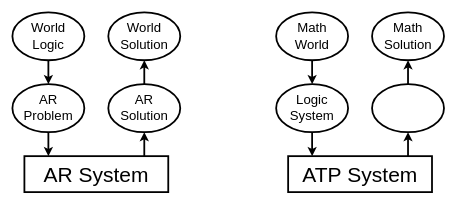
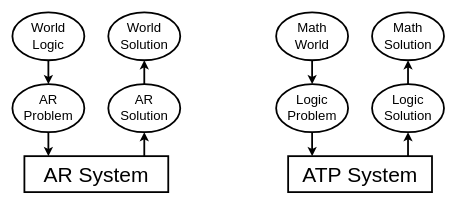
  <mxCell id="0" />
  <mxCell id="1" parent="0" />
  <mxCell id="2" value="" style="ellipse;whiteSpace=wrap;html=1;strokeWidth=3;" parent="1" vertex="1"><mxGeometry x="20" y="20" width="120" height="80" as="geometry" /></mxCell>
  <mxCell id="3" value="&lt;font style=&quot;font-size: 22px;&quot;&gt;World&lt;/font&gt;&lt;div&gt;&lt;font style=&quot;font-size: 22px;&quot;&gt;Logic&lt;/font&gt;&lt;/div&gt;" style="text;strokeColor=none;align=center;fillColor=none;html=1;verticalAlign=middle;whiteSpace=wrap;rounded=0;" parent="1" vertex="1"><mxGeometry x="30" y="30" width="100" height="60" as="geometry" /></mxCell>
  <mxCell id="4" value="" style="ellipse;whiteSpace=wrap;html=1;strokeWidth=3;" parent="1" vertex="1"><mxGeometry x="20" y="140" width="120" height="80" as="geometry" /></mxCell>
  <mxCell id="5" value="&lt;span style=&quot;font-size: 22px;&quot;&gt;AR&lt;/span&gt;&lt;br&gt;&lt;div&gt;&lt;font style=&quot;font-size: 22px;&quot;&gt;Problem&lt;/font&gt;&lt;/div&gt;" style="text;strokeColor=none;align=center;fillColor=none;html=1;verticalAlign=middle;whiteSpace=wrap;rounded=0;" parent="1" vertex="1"><mxGeometry x="30" y="150" width="100" height="60" as="geometry" /></mxCell>
  <mxCell id="6" value="" style="ellipse;whiteSpace=wrap;html=1;strokeWidth=3;" parent="1" vertex="1"><mxGeometry x="180" y="140" width="120" height="80" as="geometry" /></mxCell>
  <mxCell id="7" value="&lt;font style=&quot;font-size: 22px;&quot;&gt;AR&lt;/font&gt;&lt;div&gt;&lt;font style=&quot;font-size: 22px;&quot;&gt;Solution&lt;/font&gt;&lt;/div&gt;" style="text;strokeColor=none;align=center;fillColor=none;html=1;verticalAlign=middle;whiteSpace=wrap;rounded=0;" parent="1" vertex="1"><mxGeometry x="190" y="150" width="100" height="60" as="geometry" /></mxCell>
  <mxCell id="8" value="" style="ellipse;whiteSpace=wrap;html=1;strokeWidth=3;" parent="1" vertex="1"><mxGeometry x="180" y="20" width="120" height="80" as="geometry" /></mxCell>
  <mxCell id="9" value="&lt;font style=&quot;font-size: 22px;&quot;&gt;World&lt;/font&gt;&lt;div&gt;&lt;font style=&quot;font-size: 22px;&quot;&gt;Solution&lt;/font&gt;&lt;/div&gt;" style="text;strokeColor=none;align=center;fillColor=none;html=1;verticalAlign=middle;whiteSpace=wrap;rounded=0;" parent="1" vertex="1"><mxGeometry x="190" y="30" width="100" height="60" as="geometry" /></mxCell>
  <mxCell id="10" value="" style="rounded=0;whiteSpace=wrap;html=1;strokeWidth=3;" parent="1" vertex="1"><mxGeometry x="40" y="260" width="240" height="60" as="geometry" /></mxCell>
  <mxCell id="11" value="&lt;font style=&quot;font-size: 35px;&quot;&gt;&lt;font style=&quot;&quot;&gt;AR&amp;nbsp;&lt;/font&gt;&lt;span style=&quot;background-color: transparent; color: light-dark(rgb(0, 0, 0), rgb(255, 255, 255));&quot;&gt;System&lt;/span&gt;&lt;/font&gt;" style="text;strokeColor=none;align=center;fillColor=none;html=1;verticalAlign=middle;whiteSpace=wrap;rounded=0;" parent="1" vertex="1"><mxGeometry x="90" y="260" width="140" height="60" as="geometry" /></mxCell>
  <mxCell id="12" value="" style="endArrow=classic;html=1;rounded=0;strokeWidth=3;exitX=0.5;exitY=1;exitDx=0;exitDy=0;entryX=0.5;entryY=0;entryDx=0;entryDy=0;" parent="1" source="2" target="4" edge="1"><mxGeometry width="50" height="50" relative="1" as="geometry"><mxPoint x="380" y="450" as="sourcePoint" /><mxPoint x="430" y="400" as="targetPoint" /></mxGeometry></mxCell>
  <mxCell id="13" value="" style="endArrow=classic;html=1;rounded=0;strokeWidth=3;exitX=0.5;exitY=1;exitDx=0;exitDy=0;" parent="1" source="4" edge="1"><mxGeometry width="50" height="50" relative="1" as="geometry"><mxPoint x="80" y="360" as="sourcePoint" /><mxPoint x="80" y="260" as="targetPoint" /></mxGeometry></mxCell>
  <mxCell id="14" value="" style="endArrow=classic;html=1;rounded=0;strokeWidth=3;entryX=0.5;entryY=1;entryDx=0;entryDy=0;" parent="1" target="6" edge="1"><mxGeometry width="50" height="50" relative="1" as="geometry"><mxPoint x="240" y="260" as="sourcePoint" /><mxPoint x="90" y="270" as="targetPoint" /></mxGeometry></mxCell>
  <mxCell id="15" value="" style="endArrow=classic;html=1;rounded=0;strokeWidth=3;exitX=0.5;exitY=0;exitDx=0;exitDy=0;entryX=0.5;entryY=1;entryDx=0;entryDy=0;" parent="1" source="6" target="8" edge="1"><mxGeometry width="50" height="50" relative="1" as="geometry"><mxPoint x="90" y="110" as="sourcePoint" /><mxPoint x="90" y="150" as="targetPoint" /></mxGeometry></mxCell>
  <mxCell id="16" value="" style="ellipse;whiteSpace=wrap;html=1;strokeWidth=3;" parent="1" vertex="1"><mxGeometry x="460" y="20" width="120" height="80" as="geometry" /></mxCell>
  <mxCell id="17" value="&lt;font style=&quot;font-size: 22px;&quot;&gt;Math&lt;/font&gt;&lt;div&gt;&lt;font style=&quot;font-size: 22px;&quot;&gt;World&lt;/font&gt;&lt;/div&gt;" style="text;strokeColor=none;align=center;fillColor=none;html=1;verticalAlign=middle;whiteSpace=wrap;rounded=0;" parent="1" vertex="1"><mxGeometry x="470" y="30" width="100" height="60" as="geometry" /></mxCell>
  <mxCell id="18" value="" style="ellipse;whiteSpace=wrap;html=1;strokeWidth=3;" parent="1" vertex="1"><mxGeometry x="460" y="140" width="120" height="80" as="geometry" /></mxCell>
- <mxCell id="19" value="&lt;span style=&quot;font-size: 22px;&quot;&gt;Logic&lt;/span&gt;&lt;br&gt;&lt;div&gt;&lt;font style=&quot;font-size: 22px;&quot;&gt;System&lt;/font&gt;&lt;/div&gt;" style="text;strokeColor=none;align=center;fillColor=none;html=1;verticalAlign=middle;whiteSpace=wrap;rounded=0;" parent="1" vertex="1"><mxGeometry x="470" y="150" width="100" height="60" as="geometry" /></mxCell>
+ <mxCell id="19" value="&lt;span style=&quot;font-size: 22px;&quot;&gt;Logic&lt;/span&gt;&lt;br&gt;&lt;div&gt;&lt;font style=&quot;font-size: 22px;&quot;&gt;Problem&lt;/font&gt;&lt;/div&gt;" style="text;strokeColor=none;align=center;fillColor=none;html=1;verticalAlign=middle;whiteSpace=wrap;rounded=0;" parent="1" vertex="1"><mxGeometry x="470" y="150" width="100" height="60" as="geometry" /></mxCell>
  <mxCell id="20" value="" style="ellipse;whiteSpace=wrap;html=1;strokeWidth=3;" parent="1" vertex="1"><mxGeometry x="620" y="140" width="120" height="80" as="geometry" /></mxCell>
+ <mxCell id="21" value="&lt;font style=&quot;font-size: 22px;&quot;&gt;Logic&lt;/font&gt;&lt;div&gt;&lt;font style=&quot;font-size: 22px;&quot;&gt;Solution&lt;/font&gt;&lt;/div&gt;" style="text;strokeColor=none;align=center;fillColor=none;html=1;verticalAlign=middle;whiteSpace=wrap;rounded=0;" parent="1" vertex="1"><mxGeometry x="630" y="150" width="100" height="60" as="geometry" /></mxCell>
  <mxCell id="22" value="" style="ellipse;whiteSpace=wrap;html=1;strokeWidth=3;" parent="1" vertex="1"><mxGeometry x="620" y="20" width="120" height="80" as="geometry" /></mxCell>
  <mxCell id="23" value="&lt;font style=&quot;font-size: 22px;&quot;&gt;Math&lt;/font&gt;&lt;div&gt;&lt;font style=&quot;font-size: 22px;&quot;&gt;Solution&lt;/font&gt;&lt;/div&gt;" style="text;strokeColor=none;align=center;fillColor=none;html=1;verticalAlign=middle;whiteSpace=wrap;rounded=0;" parent="1" vertex="1"><mxGeometry x="630" y="30" width="100" height="60" as="geometry" /></mxCell>
  <mxCell id="24" value="" style="rounded=0;whiteSpace=wrap;html=1;strokeWidth=3;" parent="1" vertex="1"><mxGeometry x="480" y="260" width="240" height="60" as="geometry" /></mxCell>
  <mxCell id="25" value="&lt;font style=&quot;font-size: 35px;&quot;&gt;&lt;font style=&quot;&quot;&gt;ATP&amp;nbsp;&lt;/font&gt;&lt;span style=&quot;background-color: transparent; color: light-dark(rgb(0, 0, 0), rgb(255, 255, 255));&quot;&gt;System&lt;/span&gt;&lt;/font&gt;" style="text;strokeColor=none;align=center;fillColor=none;html=1;verticalAlign=middle;whiteSpace=wrap;rounded=0;" parent="1" vertex="1"><mxGeometry x="530" y="260" width="140" height="60" as="geometry" /></mxCell>
  <mxCell id="26" value="" style="endArrow=classic;html=1;rounded=0;strokeWidth=3;exitX=0.5;exitY=1;exitDx=0;exitDy=0;entryX=0.5;entryY=0;entryDx=0;entryDy=0;" parent="1" source="16" target="18" edge="1"><mxGeometry width="50" height="50" relative="1" as="geometry"><mxPoint x="820" y="450" as="sourcePoint" /><mxPoint x="870" y="400" as="targetPoint" /></mxGeometry></mxCell>
  <mxCell id="27" value="" style="endArrow=classic;html=1;rounded=0;strokeWidth=3;exitX=0.5;exitY=1;exitDx=0;exitDy=0;" parent="1" source="18" edge="1"><mxGeometry width="50" height="50" relative="1" as="geometry"><mxPoint x="520" y="360" as="sourcePoint" /><mxPoint x="520" y="260" as="targetPoint" /></mxGeometry></mxCell>
  <mxCell id="28" value="" style="endArrow=classic;html=1;rounded=0;strokeWidth=3;entryX=0.5;entryY=1;entryDx=0;entryDy=0;" parent="1" target="20" edge="1"><mxGeometry width="50" height="50" relative="1" as="geometry"><mxPoint x="680" y="260" as="sourcePoint" /><mxPoint x="530" y="270" as="targetPoint" /></mxGeometry></mxCell>
  <mxCell id="29" value="" style="endArrow=classic;html=1;rounded=0;strokeWidth=3;exitX=0.5;exitY=0;exitDx=0;exitDy=0;entryX=0.5;entryY=1;entryDx=0;entryDy=0;" parent="1" source="20" target="22" edge="1"><mxGeometry width="50" height="50" relative="1" as="geometry"><mxPoint x="530" y="110" as="sourcePoint" /><mxPoint x="530" y="150" as="targetPoint" /></mxGeometry></mxCell>
